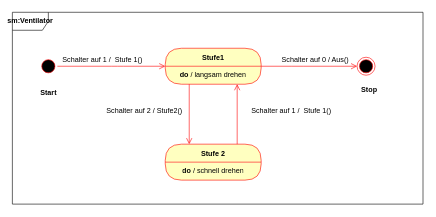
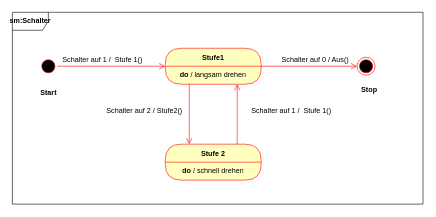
  <mxCell id="0" />
  <mxCell id="1" parent="0" />
  <mxCell id="2" value="Stufe1" style="swimlane;fontStyle=1;align=center;verticalAlign=middle;childLayout=stackLayout;horizontal=1;startSize=30;horizontalStack=0;resizeParent=0;resizeLast=1;container=0;fontColor=#000000;collapsible=0;rounded=1;arcSize=30;strokeColor=#ff0000;fillColor=#ffffc0;swimlaneFillColor=#ffffc0;dropTarget=0;" vertex="1" parent="1"><mxGeometry x="275" y="80" width="160" height="60" as="geometry" /></mxCell>
  <mxCell id="3" value="&lt;b&gt;do &lt;/b&gt;/ langsam drehen" style="text;html=1;strokeColor=none;fillColor=none;align=center;verticalAlign=middle;spacingLeft=4;spacingRight=4;whiteSpace=wrap;overflow=hidden;rotatable=0;fontColor=#000000;" vertex="1" parent="2"><mxGeometry y="30" width="160" height="30" as="geometry" /></mxCell>
  <mxCell id="4" value="" style="edgeStyle=orthogonalEdgeStyle;html=1;verticalAlign=bottom;endArrow=open;endSize=8;strokeColor=#ff0000;entryX=0.25;entryY=0;entryDx=0;entryDy=0;exitX=0.25;exitY=1;exitDx=0;exitDy=0;" edge="1" source="3" parent="1" target="5"><mxGeometry relative="1" as="geometry"><mxPoint x="285" y="180" as="targetPoint" /><Array as="points" /></mxGeometry></mxCell>
  <mxCell id="5" value="Stufe 2" style="swimlane;fontStyle=1;align=center;verticalAlign=middle;childLayout=stackLayout;horizontal=1;startSize=30;horizontalStack=0;resizeParent=0;resizeLast=1;container=0;fontColor=#000000;collapsible=0;rounded=1;arcSize=30;strokeColor=#ff0000;fillColor=#ffffc0;swimlaneFillColor=#ffffc0;dropTarget=0;" vertex="1" parent="1"><mxGeometry x="275" y="240" width="160" height="60" as="geometry" /></mxCell>
  <mxCell id="6" value="&lt;b&gt;do &lt;/b&gt;/ schnell drehen" style="text;html=1;strokeColor=none;fillColor=none;align=center;verticalAlign=middle;spacingLeft=4;spacingRight=4;whiteSpace=wrap;overflow=hidden;rotatable=0;fontColor=#000000;" vertex="1" parent="5"><mxGeometry y="30" width="160" height="30" as="geometry" /></mxCell>
  <mxCell id="7" value="" style="ellipse;html=1;shape=startState;fillColor=#000000;strokeColor=#ff0000;" vertex="1" parent="1"><mxGeometry x="65" y="95" width="30" height="30" as="geometry" /></mxCell>
  <mxCell id="8" value="" style="ellipse;html=1;shape=endState;fillColor=#000000;strokeColor=#ff0000;" vertex="1" parent="1"><mxGeometry x="595" y="95" width="30" height="30" as="geometry" /></mxCell>
  <mxCell id="9" value="" style="edgeStyle=orthogonalEdgeStyle;html=1;verticalAlign=bottom;endArrow=open;endSize=8;strokeColor=#ff0000;exitX=1;exitY=0;exitDx=0;exitDy=0;entryX=0;entryY=0.5;entryDx=0;entryDy=0;" edge="1" parent="1" source="3" target="8"><mxGeometry relative="1" as="geometry"><mxPoint x="675" y="120" as="targetPoint" /><mxPoint x="565" y="130" as="sourcePoint" /><Array as="points"><mxPoint x="495" y="110" /><mxPoint x="495" y="110" /></Array></mxGeometry></mxCell>
  <mxCell id="10" value="" style="edgeStyle=orthogonalEdgeStyle;html=1;verticalAlign=bottom;endArrow=open;endSize=8;strokeColor=#ff0000;exitX=0.75;exitY=0;exitDx=0;exitDy=0;entryX=0.75;entryY=1;entryDx=0;entryDy=0;" edge="1" parent="1" source="5" target="3"><mxGeometry relative="1" as="geometry"><mxPoint x="395" y="180" as="targetPoint" /><mxPoint x="365" y="160" as="sourcePoint" /></mxGeometry></mxCell>
  <mxCell id="11" value="" style="edgeStyle=orthogonalEdgeStyle;html=1;verticalAlign=bottom;endArrow=open;endSize=8;strokeColor=#ff0000;exitX=1;exitY=0.5;exitDx=0;exitDy=0;entryX=0;entryY=0;entryDx=0;entryDy=0;" edge="1" parent="1" source="7" target="3"><mxGeometry relative="1" as="geometry"><mxPoint x="145" y="185" as="targetPoint" /><mxPoint x="145" y="125" as="sourcePoint" /><Array as="points"><mxPoint x="195" y="110" /><mxPoint x="195" y="110" /></Array></mxGeometry></mxCell>
  <mxCell id="12" value="&lt;b&gt;Start&lt;/b&gt;" style="text;html=1;align=center;verticalAlign=middle;resizable=0;points=[];autosize=1;strokeColor=none;fillColor=none;" vertex="1" parent="1"><mxGeometry x="55" y="140" width="50" height="30" as="geometry" /></mxCell>
  <mxCell id="13" value="&lt;b&gt;Stop&lt;/b&gt;" style="text;html=1;align=center;verticalAlign=middle;resizable=0;points=[];autosize=1;strokeColor=none;fillColor=none;" vertex="1" parent="1"><mxGeometry x="590" y="135" width="50" height="30" as="geometry" /></mxCell>
  <mxCell id="14" value="Schalter auf 1 /&amp;nbsp; Stufe 1()" style="text;html=1;align=center;verticalAlign=middle;resizable=0;points=[];autosize=1;strokeColor=none;fillColor=none;" vertex="1" parent="1"><mxGeometry x="90" y="85" width="160" height="30" as="geometry" /></mxCell>
  <mxCell id="15" value="Schalter auf 0 / Aus()" style="text;html=1;align=center;verticalAlign=middle;resizable=0;points=[];autosize=1;strokeColor=none;fillColor=none;" vertex="1" parent="1"><mxGeometry x="455" y="85" width="140" height="30" as="geometry" /></mxCell>
  <mxCell id="16" value="Schalter auf 2 / Stufe2()" style="text;html=1;align=center;verticalAlign=middle;resizable=0;points=[];autosize=1;strokeColor=none;fillColor=none;" vertex="1" parent="1"><mxGeometry x="165" y="170" width="150" height="30" as="geometry" /></mxCell>
  <mxCell id="17" value="Schalter auf 1 /&amp;nbsp; Stufe 1()" style="text;html=1;align=center;verticalAlign=middle;resizable=0;points=[];autosize=1;strokeColor=none;fillColor=none;" vertex="1" parent="1"><mxGeometry x="405" y="170" width="160" height="30" as="geometry" /></mxCell>
- <mxCell id="18" value="&lt;b&gt;sm:Ventilator&lt;/b&gt;" style="shape=umlFrame;whiteSpace=wrap;html=1;" vertex="1" parent="1"><mxGeometry x="20" y="20" width="685" height="320" as="geometry" /></mxCell>
+ <mxCell id="18" value="&lt;b&gt;sm:Schalter&lt;/b&gt;" style="shape=umlFrame;whiteSpace=wrap;html=1;" vertex="1" parent="1"><mxGeometry x="20" y="20" width="685" height="320" as="geometry" /></mxCell>
